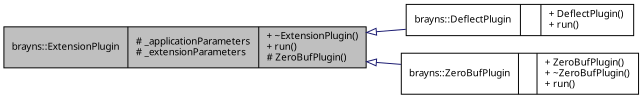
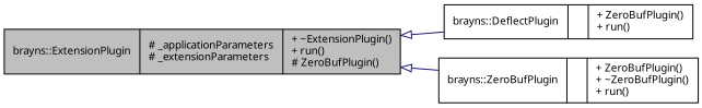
  digraph {
    rankdir=LR
    node [color=black fillcolor=white fontname=Sans fontsize=10 shape=record style=filled]
    edge [arrowtail=onormal color=midnightblue dir=back fontname=Sans fontsize=10 labelfontname=Sans labelfontsize=10 style=solid]
    n1 [fillcolor=grey75 fontcolor=black height=0.2 label="{brayns::ExtensionPlugin\n|# _applicationParameters\l# _extensionParameters\l|+ ~ExtensionPlugin()\l+ run()\l# ZeroBufPlugin()\l}" width=0.4]
-   n2 [height=0.2 label="{brayns::DeflectPlugin\n||+ DeflectPlugin()\l+ run()\l}" width=0.4]
+   n2 [height=0.2 label="{brayns::DeflectPlugin\n||+ ZeroBufPlugin()\l+ run()\l}" width=0.4]
    n3 [height=0.2 label="{brayns::ZeroBufPlugin\n||+ ZeroBufPlugin()\l+ ~ZeroBufPlugin()\l+ run()\l}" width=0.4]
    n1 -> n2
    n1 -> n3
  }
